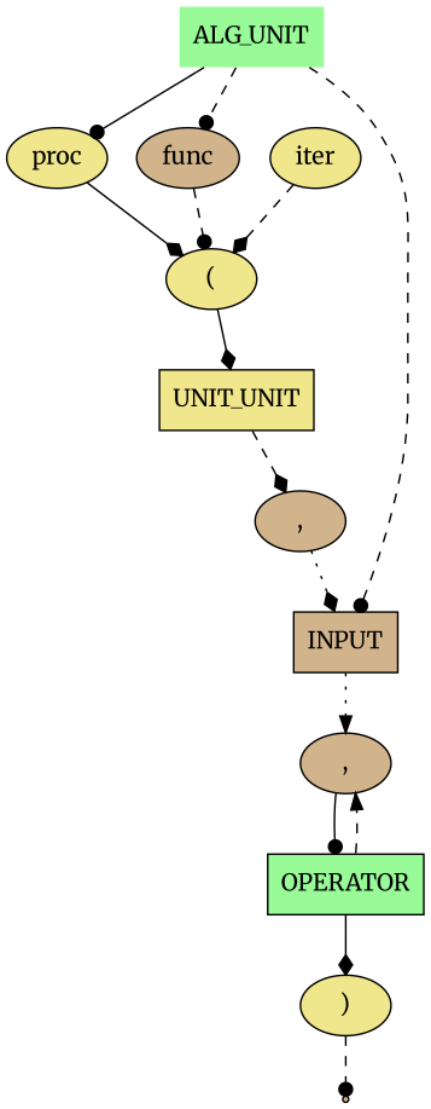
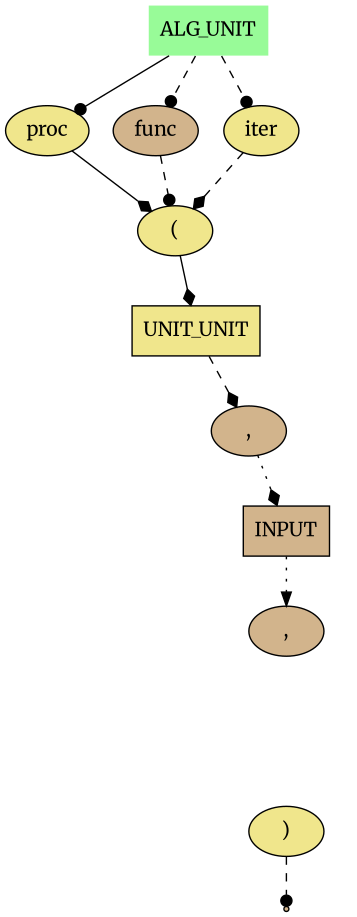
  digraph {
    fontname=Merriweather
    node [fillcolor=khaki fontname=Merriweather shape=oval style=filled]
    edge [arrowhead=dot fontname=Merriweather style=dashed]
    n1 [fillcolor=palegreen label=ALG_UNIT shape=plaintext]
    n2 [label=proc]
    n3 [fillcolor=tan label=func]
    n4 [label=iter]
    n5 [label="("]
    n6 [label=UNIT_UNIT shape=box]
    n7 [fillcolor=tan label=","]
    n8 [label=")"]
    end [fillcolor=tan shape=point]
    n10 [fillcolor=tan label=INPUT shape=box]
    n11 [fillcolor=tan label=","]
-   n12 [fillcolor=palegreen label=OPERATOR shape=box]
    n1 -> n2 [style=solid]
    n1 -> n3
-   n1 -> n10
+   n1 -> n4
    n2 -> n5 [arrowhead=diamond style=solid]
    n3 -> n5
    n4 -> n5 [arrowhead=diamond]
    n5 -> n6 [arrowhead=diamond style=solid]
    n6 -> n7 [arrowhead=diamond]
    n7 -> n10 [arrowhead=diamond style=dotted]
    n8 -> end
    n10 -> n11 [arrowhead=normal style=dotted]
-   n11 -> n12 [style=solid]
-   n12 -> n8 [arrowhead=diamond style=solid]
-   n12 -> n11 [arrowhead=normal]
  }
